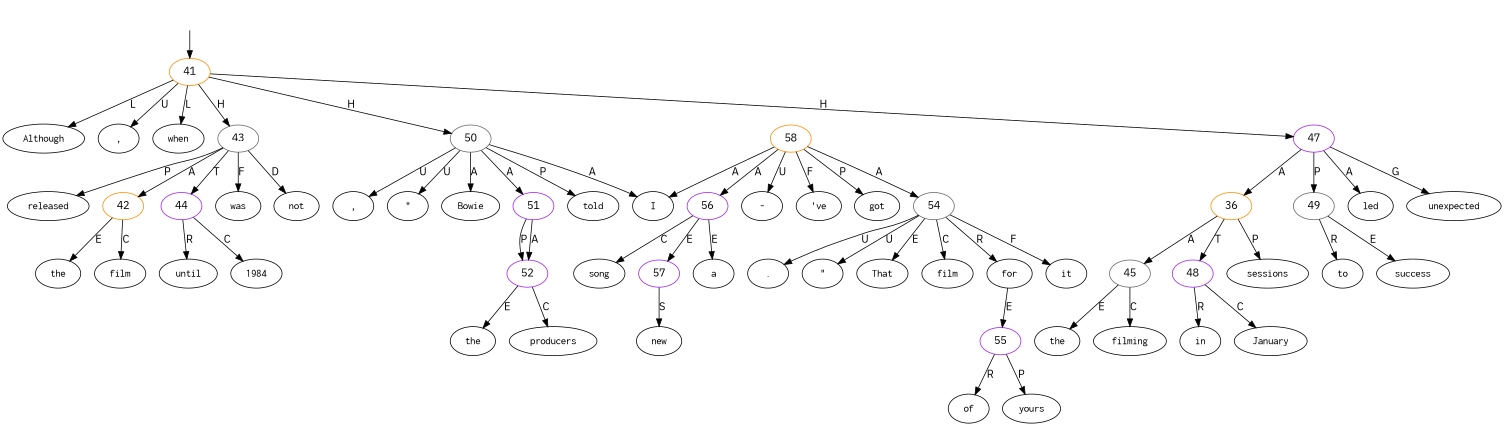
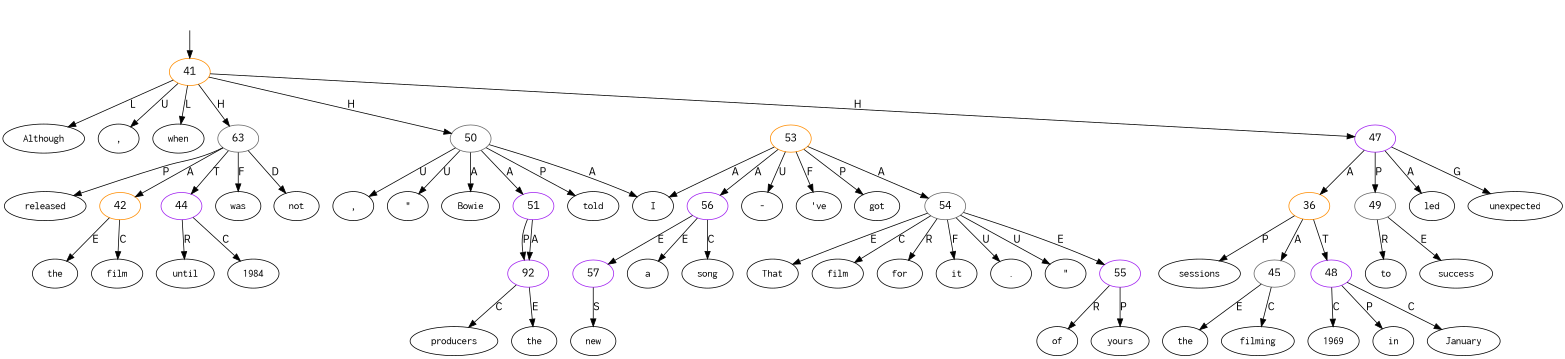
  digraph {
    fontname="IBM Plex Sans"
    node [fontname="IBM Plex Sans" shape=oval]
    edge [fontname="IBM Plex Sans"]
    top [style=invis shape=""]
    41 [color=darkorange shape=""]
    n3 [label=<<table align="center" border="0" cellspacing="0"><tr><td colspan="2"><font face="Courier">Although</font></td></tr></table>>]
    n4 [label=<<table align="center" border="0" cellspacing="0"><tr><td colspan="2"><font face="Courier">,</font></td></tr></table>>]
    n5 [label=<<table align="center" border="0" cellspacing="0"><tr><td colspan="2"><font face="Courier">when</font></td></tr></table>>]
-   43 [color=gray40 shape=""]
+   43 [color=gray40 label=63 shape=""]
    50 [color=gray40 shape=""]
    47 [color=purple shape=""]
    n9 [label=<<table align="center" border="0" cellspacing="0"><tr><td colspan="2"><font face="Courier">was</font></td></tr></table>>]
    n10 [label=<<table align="center" border="0" cellspacing="0"><tr><td colspan="2"><font face="Courier">not</font></td></tr></table>>]
    n11 [label=<<table align="center" border="0" cellspacing="0"><tr><td colspan="2"><font face="Courier">released</font></td></tr></table>>]
    42 [color=darkorange shape=""]
    44 [color=purple shape=""]
    n14 [label=<<table align="center" border="0" cellspacing="0"><tr><td colspan="2"><font face="Courier">Bowie</font></td></tr></table>>]
    n15 [label=<<table align="center" border="0" cellspacing="0"><tr><td colspan="2"><font face="Courier">told</font></td></tr></table>>]
    n16 [label=<<table align="center" border="0" cellspacing="0"><tr><td colspan="2"><font face="Courier">,</font></td></tr></table>>]
    n17 [label=<<table align="center" border="0" cellspacing="0"><tr><td colspan="2"><font face="Courier">&quot;</font></td></tr></table>>]
    n18 [label=<<table align="center" border="0" cellspacing="0"><tr><td colspan="2"><font face="Courier">I</font></td></tr></table>>]
    51 [color=purple shape=""]
    n20 [label=<<table align="center" border="0" cellspacing="0"><tr><td colspan="2"><font face="Courier">led</font></td></tr></table>>]
    n21 [label=<<table align="center" border="0" cellspacing="0"><tr><td colspan="2"><font face="Courier">unexpected</font></td></tr></table>>]
    n22 [color=darkorange label=36 shape=""]
    49 [color=gray40 shape=""]
    n24 [label=<<table align="center" border="0" cellspacing="0"><tr><td colspan="2"><font face="Courier">the</font></td></tr></table>>]
    n25 [label=<<table align="center" border="0" cellspacing="0"><tr><td colspan="2"><font face="Courier">film</font></td></tr></table>>]
    n26 [label=<<table align="center" border="0" cellspacing="0"><tr><td colspan="2"><font face="Courier">until</font></td></tr></table>>]
    n27 [label=<<table align="center" border="0" cellspacing="0"><tr><td colspan="2"><font face="Courier">1984</font></td></tr></table>>]
    n28 [label=<<table align="center" border="0" cellspacing="0"><tr><td colspan="2"><font face="Courier">the</font></td></tr></table>>]
    n29 [label=<<table align="center" border="0" cellspacing="0"><tr><td colspan="2"><font face="Courier">filming</font></td></tr></table>>]
    n30 [label=<<table align="center" border="0" cellspacing="0"><tr><td colspan="2"><font face="Courier">sessions</font></td></tr></table>>]
    n31 [label=<<table align="center" border="0" cellspacing="0"><tr><td colspan="2"><font face="Courier">in</font></td></tr></table>>]
    n32 [label=<<table align="center" border="0" cellspacing="0"><tr><td colspan="2"><font face="Courier">January</font></td></tr></table>>]
+   n33 [label=<<table align="center" border="0" cellspacing="0"><tr><td colspan="2"><font face="Courier">1969</font></td></tr></table>>]
    n34 [label=<<table align="center" border="0" cellspacing="0"><tr><td colspan="2"><font face="Courier">to</font></td></tr></table>>]
    n35 [label=<<table align="center" border="0" cellspacing="0"><tr><td colspan="2"><font face="Courier">success</font></td></tr></table>>]
    n36 [label=<<table align="center" border="0" cellspacing="0"><tr><td colspan="2"><font face="Courier">the</font></td></tr></table>>]
    n37 [label=<<table align="center" border="0" cellspacing="0"><tr><td colspan="2"><font face="Courier">producers</font></td></tr></table>>]
    n38 [label=<<table align="center" border="0" cellspacing="0"><tr><td colspan="2"><font face="Courier">That</font></td></tr></table>>]
    n39 [label=<<table align="center" border="0" cellspacing="0"><tr><td colspan="2"><font face="Courier">film</font></td></tr></table>>]
    n40 [label=<<table align="center" border="0" cellspacing="0"><tr><td colspan="2"><font face="Courier">of</font></td></tr></table>>]
    n41 [label=<<table align="center" border="0" cellspacing="0"><tr><td colspan="2"><font face="Courier">yours</font></td></tr></table>>]
    n42 [label=<<table align="center" border="0" cellspacing="0"><tr><td colspan="2"><font face="Courier">-</font></td></tr></table>>]
    n43 [label=<<table align="center" border="0" cellspacing="0"><tr><td colspan="2"><font face="Courier">&#x27;ve</font></td></tr></table>>]
    n44 [label=<<table align="center" border="0" cellspacing="0"><tr><td colspan="2"><font face="Courier">got</font></td></tr></table>>]
    n45 [label=<<table align="center" border="0" cellspacing="0"><tr><td colspan="2"><font face="Courier">a</font></td></tr></table>>]
    n46 [label=<<table align="center" border="0" cellspacing="0"><tr><td colspan="2"><font face="Courier">new</font></td></tr></table>>]
    n47 [label=<<table align="center" border="0" cellspacing="0"><tr><td colspan="2"><font face="Courier">song</font></td></tr></table>>]
    n48 [label=<<table align="center" border="0" cellspacing="0"><tr><td colspan="2"><font face="Courier">for</font></td></tr></table>>]
    n49 [label=<<table align="center" border="0" cellspacing="0"><tr><td colspan="2"><font face="Courier">it</font></td></tr></table>>]
    n50 [label=<<table align="center" border="0" cellspacing="0"><tr><td colspan="2"><font face="Courier">.</font></td></tr></table>>]
    n51 [label=<<table align="center" border="0" cellspacing="0"><tr><td colspan="2"><font face="Courier">&quot;</font></td></tr></table>>]
-   52 [color=purple shape=""]
-   53 [color=darkorange label=58 shape=""]
+   52 [color=purple label=92 shape=""]
+   53 [color=darkorange shape=""]
    54 [color=gray40 shape=""]
    56 [color=purple shape=""]
    45 [color=gray40 shape=""]
    48 [color=purple shape=""]
    55 [color=purple shape=""]
    57 [color=purple shape=""]
    top -> 41
    41 -> n3 [label=L]
    41 -> n4 [label=U]
    41 -> n5 [label=L]
    41 -> 43 [label=H]
    41 -> 50 [label=H]
    41 -> 47 [label=H]
    43 -> n9 [label=F]
    43 -> n10 [label=D]
    43 -> n11 [label=P]
    43 -> 42 [label=A]
    43 -> 44 [label=T]
    50 -> n14 [label=A]
    50 -> n15 [label=P]
    50 -> n16 [label=U]
    50 -> n17 [label=U]
    50 -> n18 [label=A]
    50 -> 51 [label=A]
    47 -> n20 [label=A]
    47 -> n21 [label=G]
    47 -> n22 [label=A]
    47 -> 49 [label=P]
    42 -> n24 [label=E]
    42 -> n25 [label=C]
    44 -> n26 [label=R]
    44 -> n27 [label=C]
    51 -> 52 [label=A]
    51 -> 52 [label=P]
    n22 -> n30 [label=P]
    n22 -> 45 [label=A]
    n22 -> 48 [label=T]
    49 -> n34 [label=R]
    49 -> n35 [label=E]
    52 -> n36 [label=E]
    52 -> n37 [label=C]
    53 -> n18 [label=A]
    53 -> n42 [label=U]
    53 -> n43 [label=F]
    53 -> n44 [label=P]
    53 -> 54 [label=A]
    53 -> 56 [label=A]
    54 -> n38 [label=E]
    54 -> n39 [label=C]
    54 -> n48 [label=R]
    54 -> n49 [label=F]
    54 -> n50 [label=U]
    54 -> n51 [label=U]
-   n48 -> 55 [label=E]
+   54 -> 55 [label=E]
    56 -> n45 [label=E]
    56 -> n47 [label=C]
    56 -> 57 [label=E]
    45 -> n28 [label=E]
    45 -> n29 [label=C]
-   48 -> n31 [label=R]
+   48 -> n31 [label=P]
    48 -> n32 [label=C]
+   48 -> n33 [label=C]
    55 -> n40 [label=R]
    55 -> n41 [label=P]
    57 -> n46 [label=S]
  }
